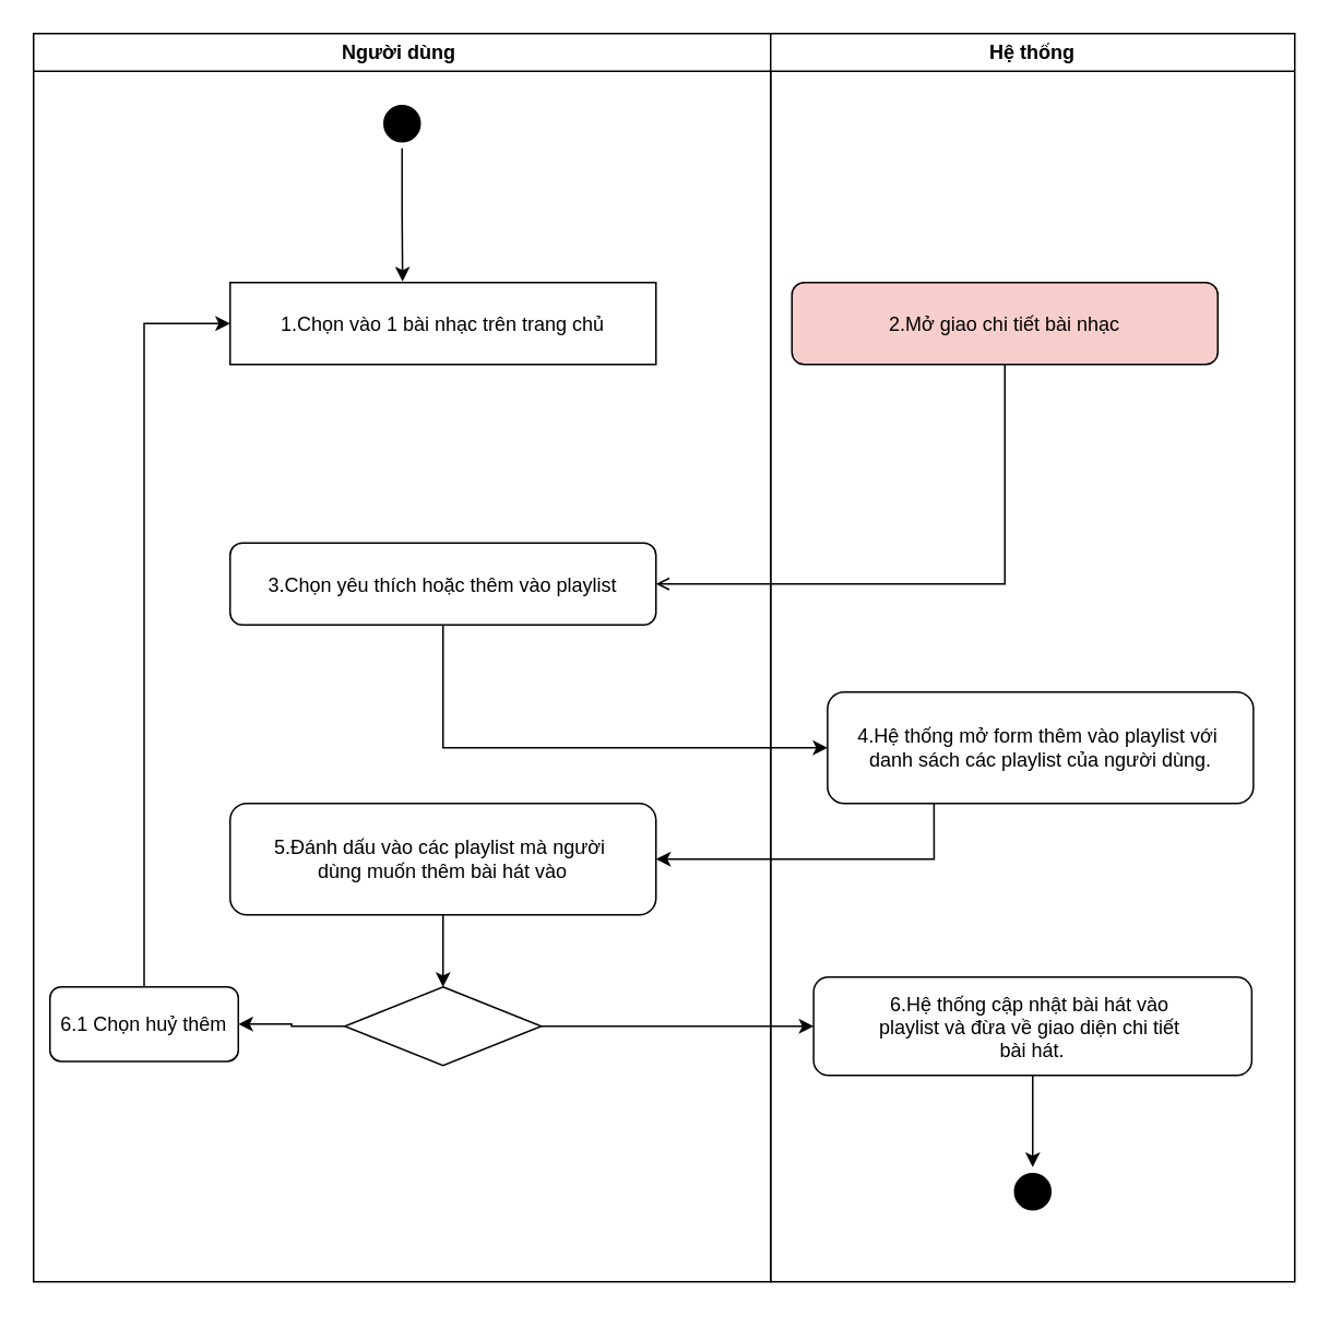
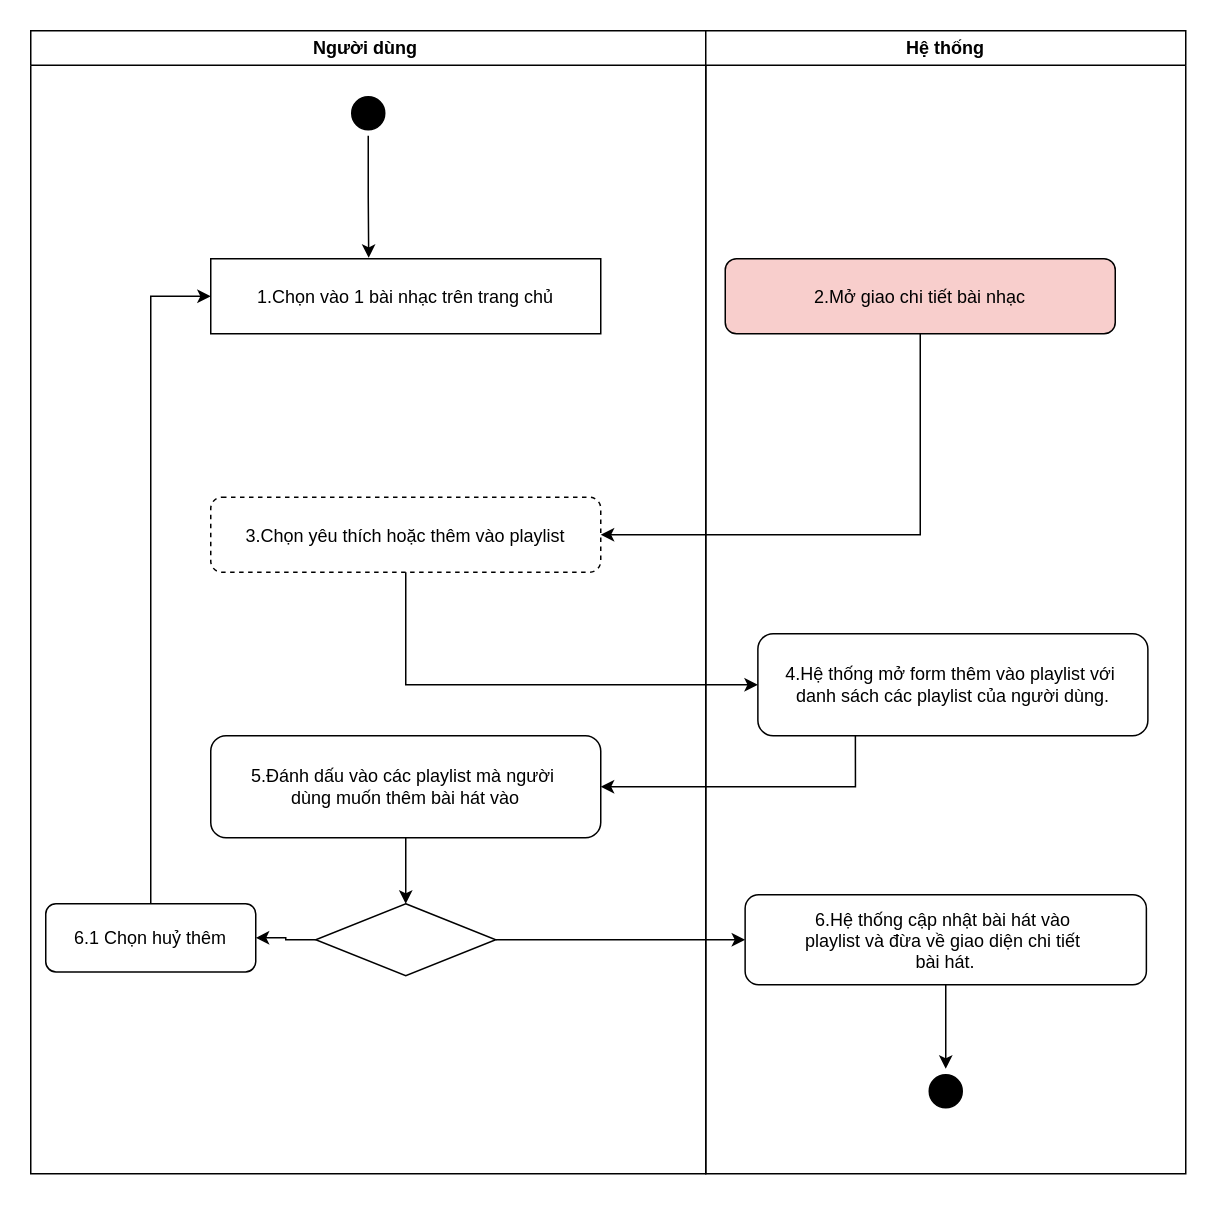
  <mxCell id="0" />
  <mxCell id="1" parent="0" />
  <mxCell id="2" value="Người dùng " style="swimlane;whiteSpace=wrap" parent="1" vertex="1"><mxGeometry x="20" y="20" width="450" height="762" as="geometry" /></mxCell>
  <mxCell id="3" value="" style="ellipse;shape=startState;fillColor=#000000;strokeColor=#000000;" parent="2" vertex="1"><mxGeometry x="210" y="40" width="30" height="30" as="geometry" /></mxCell>
- <mxCell id="4" value="3.Chọn yêu thích hoặc thêm vào playlist" style="rounded=1;" parent="2" vertex="1"><mxGeometry x="120" y="311" width="260" height="50" as="geometry" /></mxCell>
+ <mxCell id="4" value="3.Chọn yêu thích hoặc thêm vào playlist" style="rounded=1;dashed=1;" parent="2" vertex="1"><mxGeometry x="120" y="311" width="260" height="50" as="geometry" /></mxCell>
  <mxCell id="5" value="1.Chọn vào 1 bài nhạc trên trang chủ" style="rounded=0;" parent="2" vertex="1"><mxGeometry x="120" y="152" width="260" height="50" as="geometry" /></mxCell>
  <mxCell id="6" style="edgeStyle=orthogonalEdgeStyle;rounded=0;orthogonalLoop=1;jettySize=auto;html=1;exitX=0.5;exitY=1;exitDx=0;exitDy=0;entryX=0.405;entryY=-0.012;entryDx=0;entryDy=0;entryPerimeter=0;" parent="2" source="3" target="5" edge="1"><mxGeometry relative="1" as="geometry" /></mxCell>
  <mxCell id="7" value="5.Đánh dấu vào các playlist mà người&amp;nbsp;&lt;div&gt;dùng muốn thêm bài hát vào&lt;/div&gt;" style="rounded=1;whiteSpace=wrap;html=1;" vertex="1" parent="2"><mxGeometry x="120" y="470" width="260" height="68" as="geometry" /></mxCell>
  <mxCell id="8" value="" style="rhombus;whiteSpace=wrap;html=1;" vertex="1" parent="2"><mxGeometry x="190" y="582" width="120" height="48" as="geometry" /></mxCell>
  <mxCell id="9" style="edgeStyle=orthogonalEdgeStyle;rounded=0;orthogonalLoop=1;jettySize=auto;html=1;exitX=0.5;exitY=1;exitDx=0;exitDy=0;" edge="1" parent="2" source="7" target="8"><mxGeometry relative="1" as="geometry"><mxPoint x="240" y="572" as="targetPoint" /></mxGeometry></mxCell>
  <mxCell id="10" style="edgeStyle=orthogonalEdgeStyle;rounded=0;orthogonalLoop=1;jettySize=auto;html=1;exitX=0.5;exitY=0;exitDx=0;exitDy=0;entryX=0;entryY=0.5;entryDx=0;entryDy=0;" edge="1" parent="2" source="11" target="5"><mxGeometry relative="1" as="geometry"><mxPoint x="100" y="112" as="targetPoint" /></mxGeometry></mxCell>
- <mxCell id="11" value="6.1 Chọn huỷ thêm" style="rounded=1;whiteSpace=wrap;html=1;" vertex="1" parent="2"><mxGeometry x="10" y="582" width="115" height="45.43" as="geometry" /></mxCell>
+ <mxCell id="11" value="6.1 Chọn huỷ thêm" style="rounded=1;whiteSpace=wrap;html=1;" vertex="1" parent="2"><mxGeometry x="10" y="582" width="140" height="45.43" as="geometry" /></mxCell>
  <mxCell id="12" style="edgeStyle=orthogonalEdgeStyle;rounded=0;orthogonalLoop=1;jettySize=auto;html=1;exitX=0;exitY=0.5;exitDx=0;exitDy=0;" edge="1" parent="2" source="8" target="11"><mxGeometry relative="1" as="geometry"><mxPoint x="140" y="606.571" as="targetPoint" /></mxGeometry></mxCell>
  <mxCell id="13" value="Hệ thống" style="swimlane;whiteSpace=wrap" parent="1" vertex="1"><mxGeometry x="470" y="20" width="320" height="762" as="geometry" /></mxCell>
  <mxCell id="14" value="6.Hệ thống cập nhật bài hát vào &#10;playlist và đừa về giao diện chi tiết &#10;bài hát." style="rounded=1;" parent="13" vertex="1"><mxGeometry x="26.25" y="576" width="267.5" height="60" as="geometry" /></mxCell>
  <mxCell id="15" value="2.Mở giao chi tiết bài nhạc" style="rounded=1;fillColor=#f8cecc;" parent="13" vertex="1"><mxGeometry x="13" y="152" width="260" height="50" as="geometry" /></mxCell>
  <mxCell id="16" value="" style="edgeStyle=orthogonalEdgeStyle;rounded=0;orthogonalLoop=1;jettySize=auto;html=1;exitX=0.5;exitY=1;exitDx=0;exitDy=0;" edge="1" parent="13" source="14" target="17"><mxGeometry relative="1" as="geometry"><mxPoint x="600" y="790" as="sourcePoint" /><mxPoint x="601" y="960" as="targetPoint" /></mxGeometry></mxCell>
  <mxCell id="17" value="" style="ellipse;shape=startState;fillColor=#000000;strokeColor=#000000;" parent="13" vertex="1"><mxGeometry x="145" y="692" width="30" height="30" as="geometry" /></mxCell>
  <mxCell id="18" value="4.Hệ thống mở form thêm vào playlist với&amp;nbsp;&lt;div&gt;danh sách các playlist của người dùng.&lt;/div&gt;" style="rounded=1;whiteSpace=wrap;html=1;" vertex="1" parent="13"><mxGeometry x="34.75" y="402" width="260" height="68" as="geometry" /></mxCell>
- <mxCell id="19" style="edgeStyle=orthogonalEdgeStyle;rounded=0;orthogonalLoop=1;jettySize=auto;html=1;exitX=0.5;exitY=1;exitDx=0;exitDy=0;entryX=1;entryY=0.5;entryDx=0;entryDy=0;endArrow=open;" parent="1" source="15" target="4" edge="1"><mxGeometry relative="1" as="geometry" /></mxCell>
+ <mxCell id="19" style="edgeStyle=orthogonalEdgeStyle;rounded=0;orthogonalLoop=1;jettySize=auto;html=1;exitX=0.5;exitY=1;exitDx=0;exitDy=0;entryX=1;entryY=0.5;entryDx=0;entryDy=0;" parent="1" source="15" target="4" edge="1"><mxGeometry relative="1" as="geometry" /></mxCell>
  <mxCell id="20" style="edgeStyle=orthogonalEdgeStyle;rounded=0;orthogonalLoop=1;jettySize=auto;html=1;exitX=0.5;exitY=1;exitDx=0;exitDy=0;entryX=0;entryY=0.5;entryDx=0;entryDy=0;" edge="1" parent="1" source="4" target="18"><mxGeometry relative="1" as="geometry"><mxPoint x="270" y="462" as="targetPoint" /></mxGeometry></mxCell>
  <mxCell id="21" style="edgeStyle=orthogonalEdgeStyle;rounded=0;orthogonalLoop=1;jettySize=auto;html=1;exitX=0.25;exitY=1;exitDx=0;exitDy=0;entryX=1;entryY=0.5;entryDx=0;entryDy=0;" edge="1" parent="1" source="18" target="7"><mxGeometry relative="1" as="geometry" /></mxCell>
  <mxCell id="22" style="edgeStyle=orthogonalEdgeStyle;rounded=0;orthogonalLoop=1;jettySize=auto;html=1;exitX=1;exitY=0.5;exitDx=0;exitDy=0;entryX=0;entryY=0.5;entryDx=0;entryDy=0;" edge="1" parent="1" source="8" target="14"><mxGeometry relative="1" as="geometry" /></mxCell>
